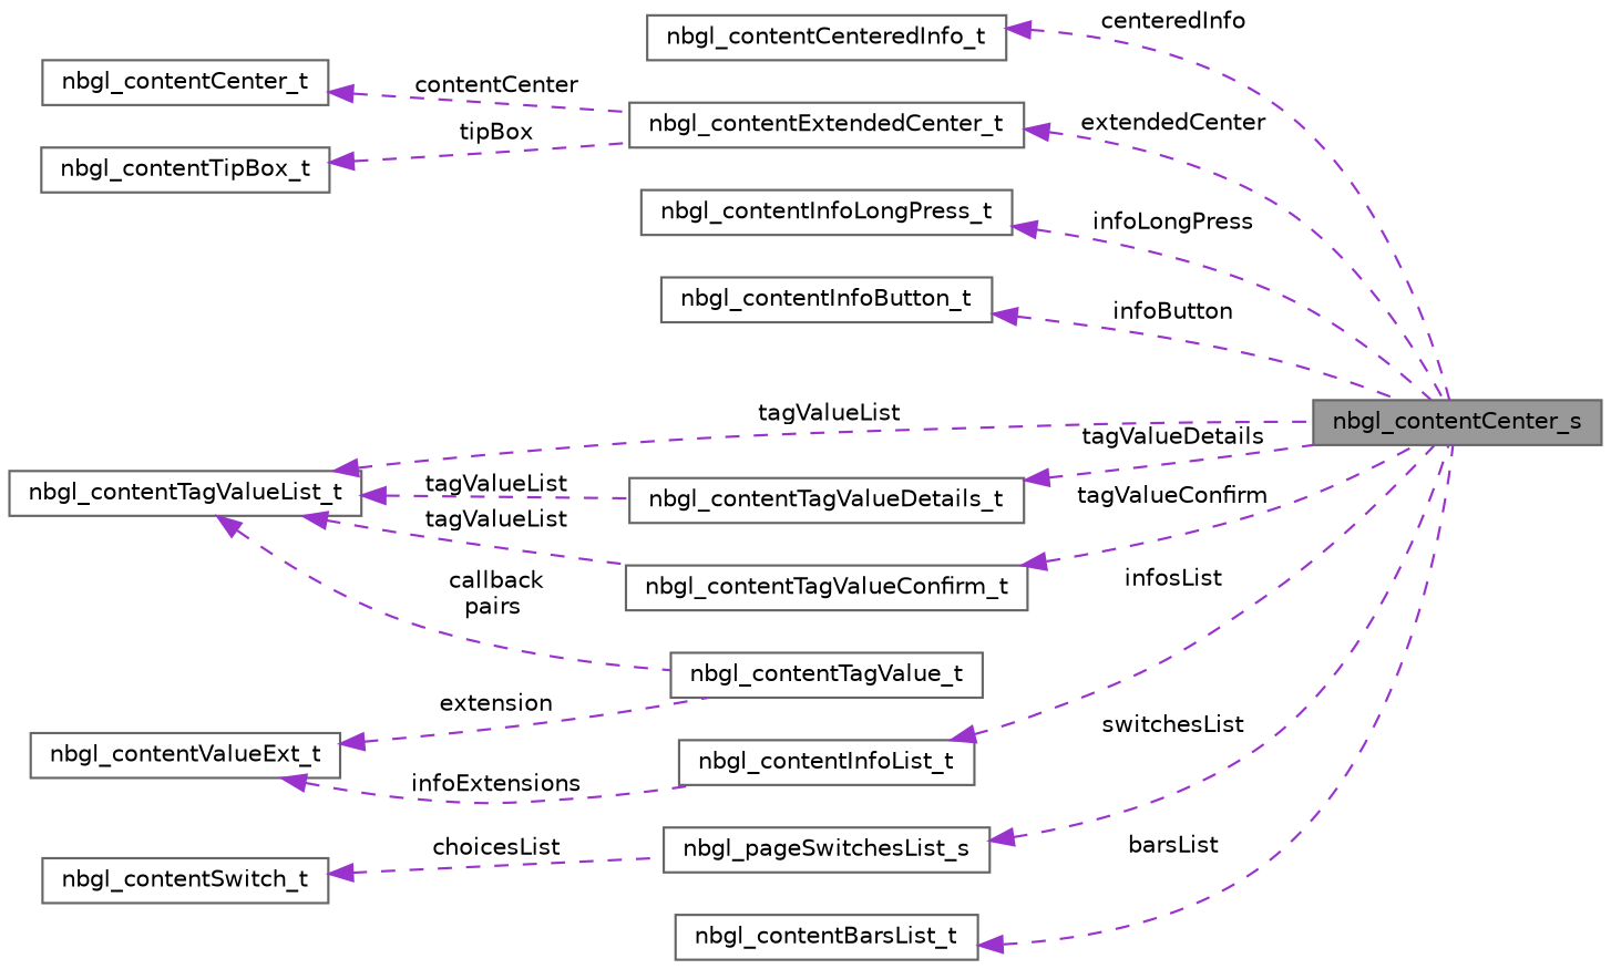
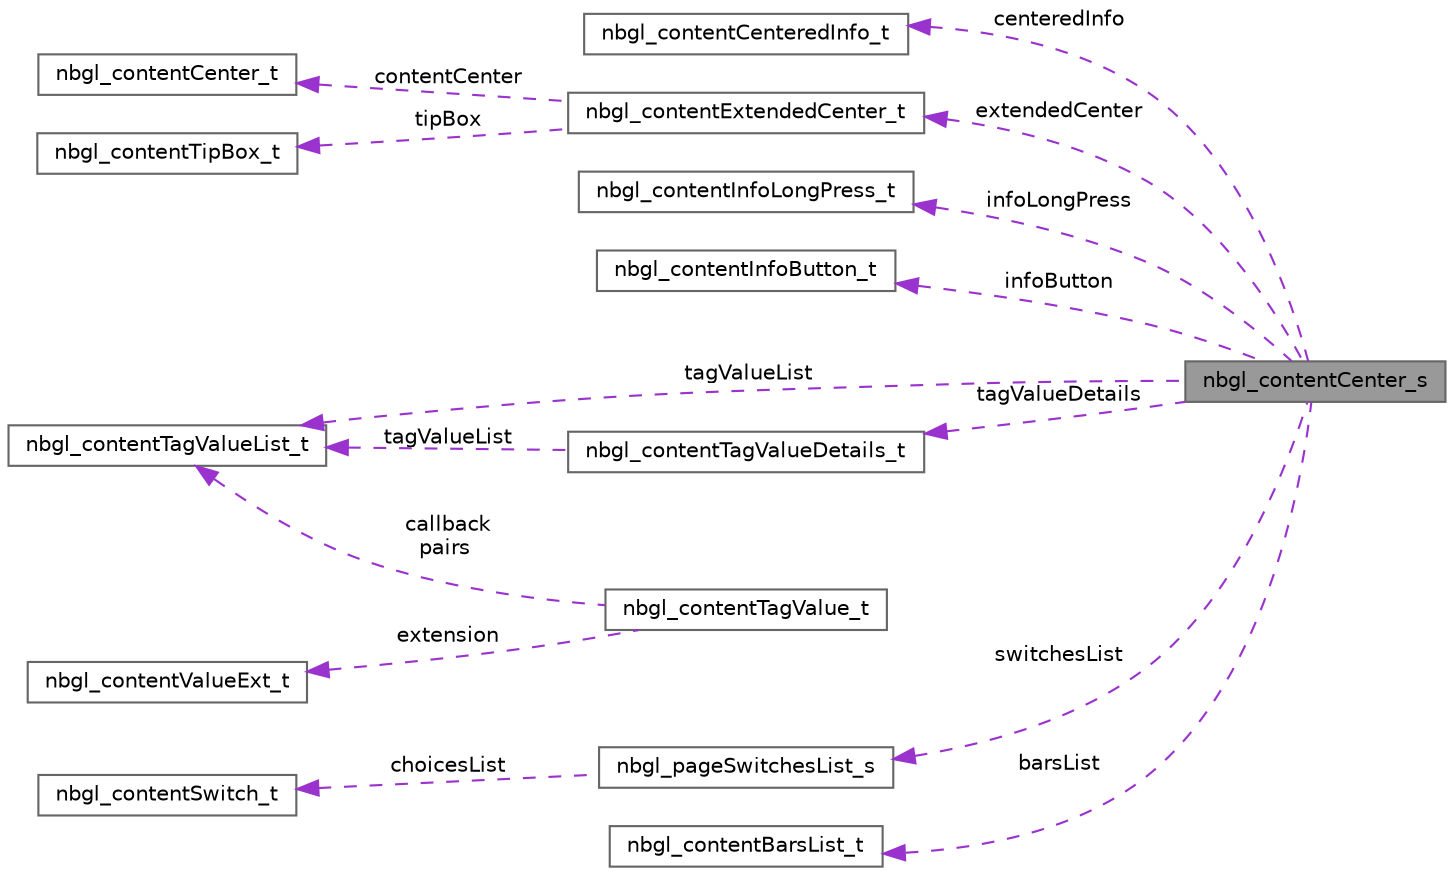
  digraph {
    rankdir=LR
    node [color=gray40 fillcolor=white fontname=Helvetica fontsize=10 shape=box style=filled]
    edge [color=darkorchid3 dir=back fontname=Helvetica fontsize=10 labelfontname=Helvetica labelfontsize=10 style=dashed]
    n1 [fillcolor=grey60 fontcolor=black height=0.2 label=nbgl_contentCenter_s width=0.4]
    n2 [height=0.2 label=nbgl_contentCenteredInfo_t width=0.4]
    n3 [height=0.2 label=nbgl_contentExtendedCenter_t width=0.4]
    n4 [height=0.2 label=nbgl_contentCenter_t width=0.4]
    n5 [height=0.2 label=nbgl_contentTipBox_t width=0.4]
    n6 [height=0.2 label=nbgl_contentInfoLongPress_t width=0.4]
    n7 [height=0.2 label=nbgl_contentInfoButton_t width=0.4]
    n8 [height=0.2 label=nbgl_contentTagValueList_t width=0.4]
    n9 [height=0.2 label=nbgl_contentTagValueDetails_t width=0.4]
-   n10 [height=0.2 label=nbgl_contentTagValueConfirm_t width=0.4]
    n11 [height=0.2 label=nbgl_contentTagValue_t width=0.4]
    n12 [height=0.2 label=nbgl_contentValueExt_t width=0.4]
-   n13 [height=0.2 label=nbgl_contentInfoList_t width=0.4]
    n14 [height=0.2 label=nbgl_pageSwitchesList_s width=0.4]
    n15 [height=0.2 label=nbgl_contentSwitch_t width=0.4]
    n16 [height=0.2 label=nbgl_contentBarsList_t width=0.4]
    n2 -> n1 [label=" centeredInfo"]
    n3 -> n1 [label=" extendedCenter"]
    n4 -> n3 [label=" contentCenter"]
    n5 -> n3 [label=" tipBox"]
    n6 -> n1 [label=" infoLongPress"]
    n7 -> n1 [label=" infoButton"]
    n8 -> n1 [label=" tagValueList"]
    n8 -> n9 [label=" tagValueList"]
-   n8 -> n10 [label=" tagValueList"]
    n8 -> n11 [label=" callback\npairs"]
    n9 -> n1 [label=" tagValueDetails"]
-   n10 -> n1 [label=" tagValueConfirm"]
    n12 -> n11 [label=" extension"]
-   n12 -> n13 [label=" infoExtensions"]
-   n13 -> n1 [label=" infosList"]
    n14 -> n1 [label=" switchesList"]
    n15 -> n14 [label=" choicesList"]
    n16 -> n1 [label=" barsList"]
  }
